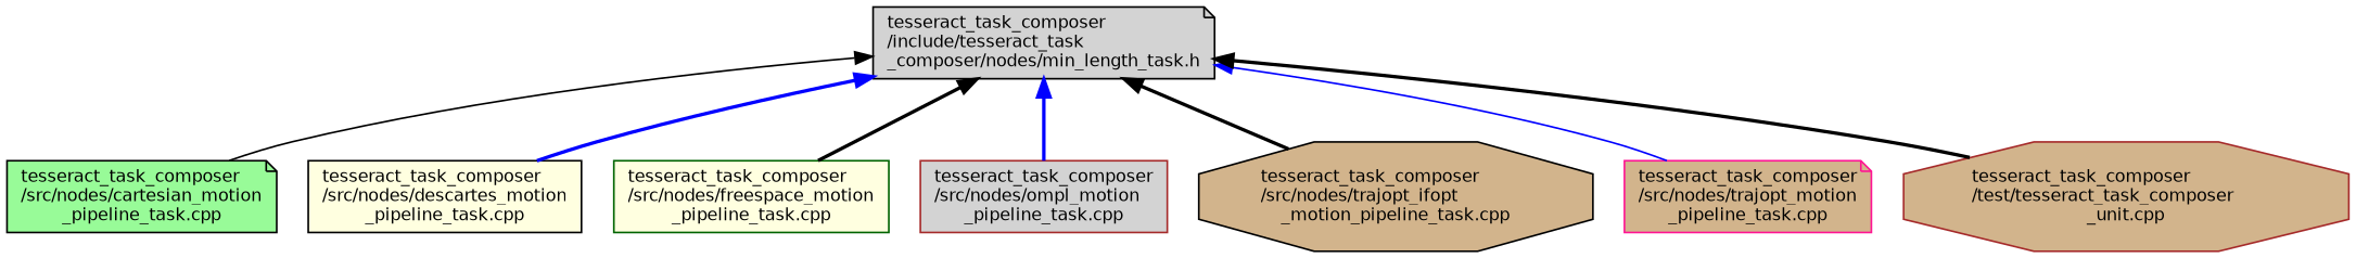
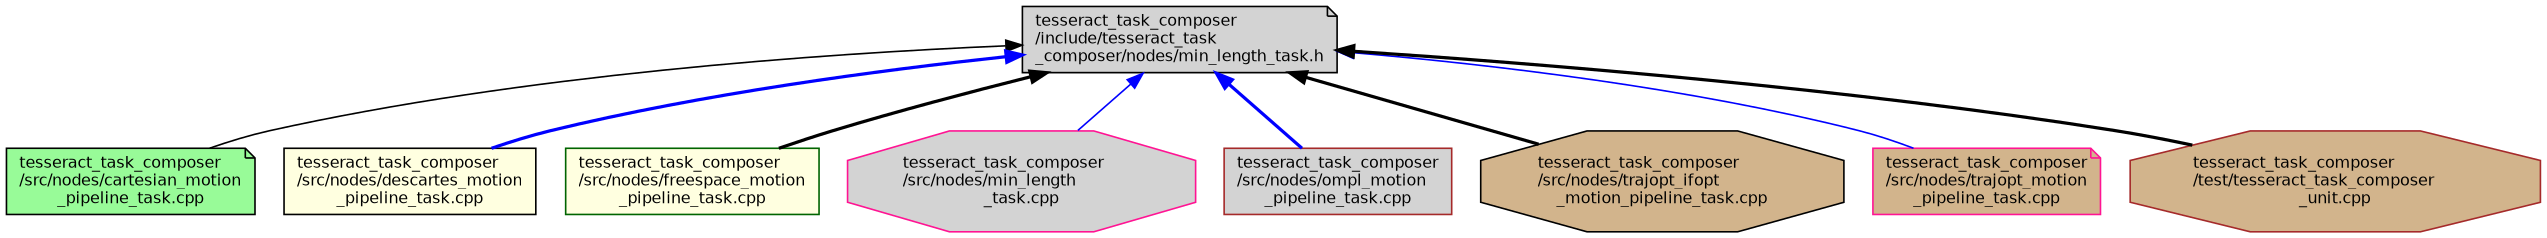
  digraph {
    node [color=black fillcolor=lightgrey fontname=Helvetica fontsize=10 shape=note style=filled]
    edge [color=black dir=back fontname=Helvetica fontsize=10 labelfontname=Helvetica labelfontsize=10 style=bold]
    n1 [fontcolor=black height=0.2 label="tesseract_task_composer\l/include/tesseract_task\l_composer/nodes/min_length_task.h" width=0.4]
    n2 [fillcolor=palegreen height=0.2 label="tesseract_task_composer\l/src/nodes/cartesian_motion\l_pipeline_task.cpp" width=0.4]
    n3 [fillcolor=lightyellow height=0.2 label="tesseract_task_composer\l/src/nodes/descartes_motion\l_pipeline_task.cpp" shape=box width=0.4]
    n4 [color=darkgreen fillcolor=lightyellow height=0.2 label="tesseract_task_composer\l/src/nodes/freespace_motion\l_pipeline_task.cpp" shape=box width=0.4]
+   n5 [color=deeppink height=0.2 label="tesseract_task_composer\l/src/nodes/min_length\l_task.cpp" shape=octagon width=0.4]
    n6 [color=brown height=0.2 label="tesseract_task_composer\l/src/nodes/ompl_motion\l_pipeline_task.cpp" shape=box width=0.4]
    n7 [fillcolor=tan height=0.2 label="tesseract_task_composer\l/src/nodes/trajopt_ifopt\l_motion_pipeline_task.cpp" shape=octagon width=0.4]
    n8 [color=deeppink fillcolor=tan height=0.2 label="tesseract_task_composer\l/src/nodes/trajopt_motion\l_pipeline_task.cpp" width=0.4]
    n9 [color=brown fillcolor=tan height=0.2 label="tesseract_task_composer\l/test/tesseract_task_composer\l_unit.cpp" shape=octagon width=0.4]
    n1 -> n2 [style=solid]
    n1 -> n3 [color=blue]
    n1 -> n4
+   n1 -> n5 [color=blue style=solid]
    n1 -> n6 [color=blue]
    n1 -> n7
    n1 -> n8 [color=blue style=solid]
    n1 -> n9
  }
